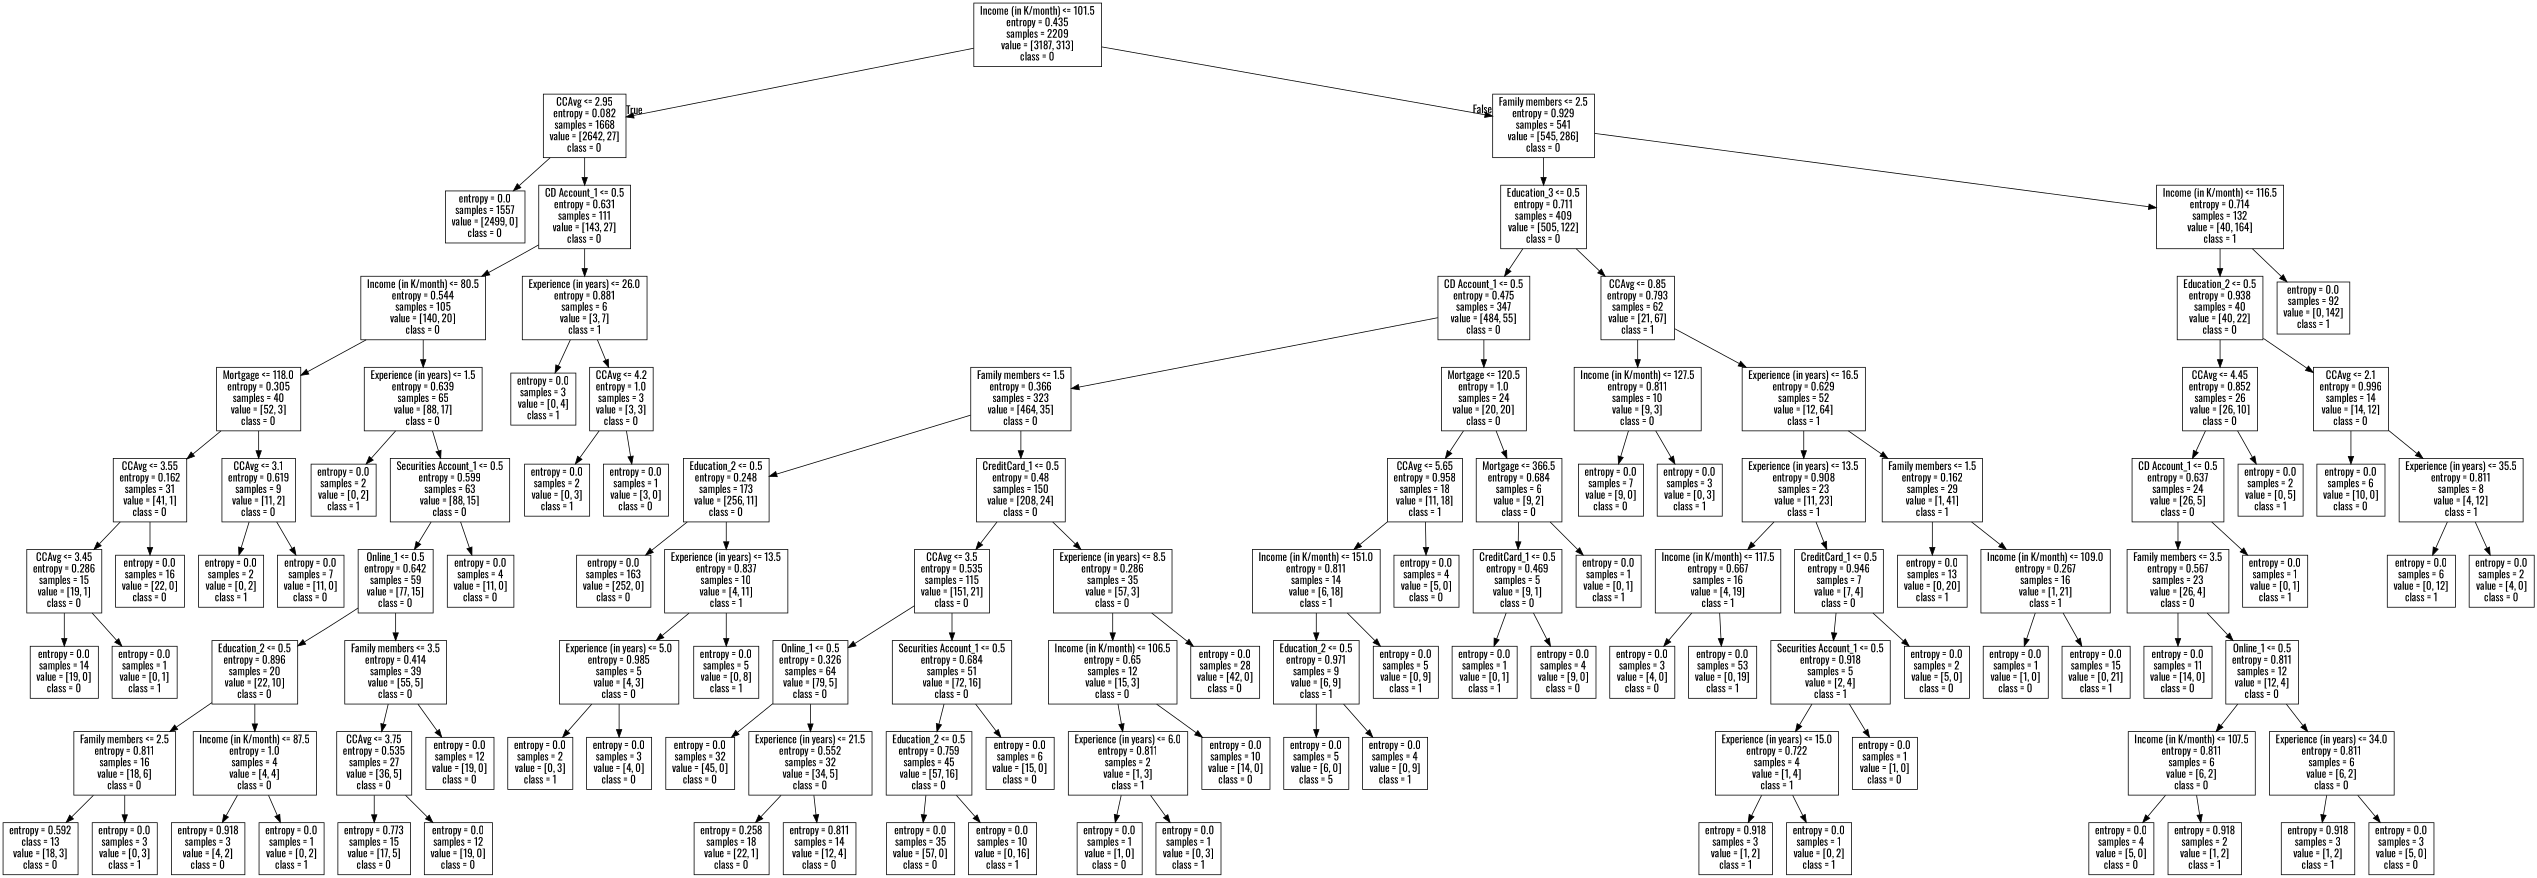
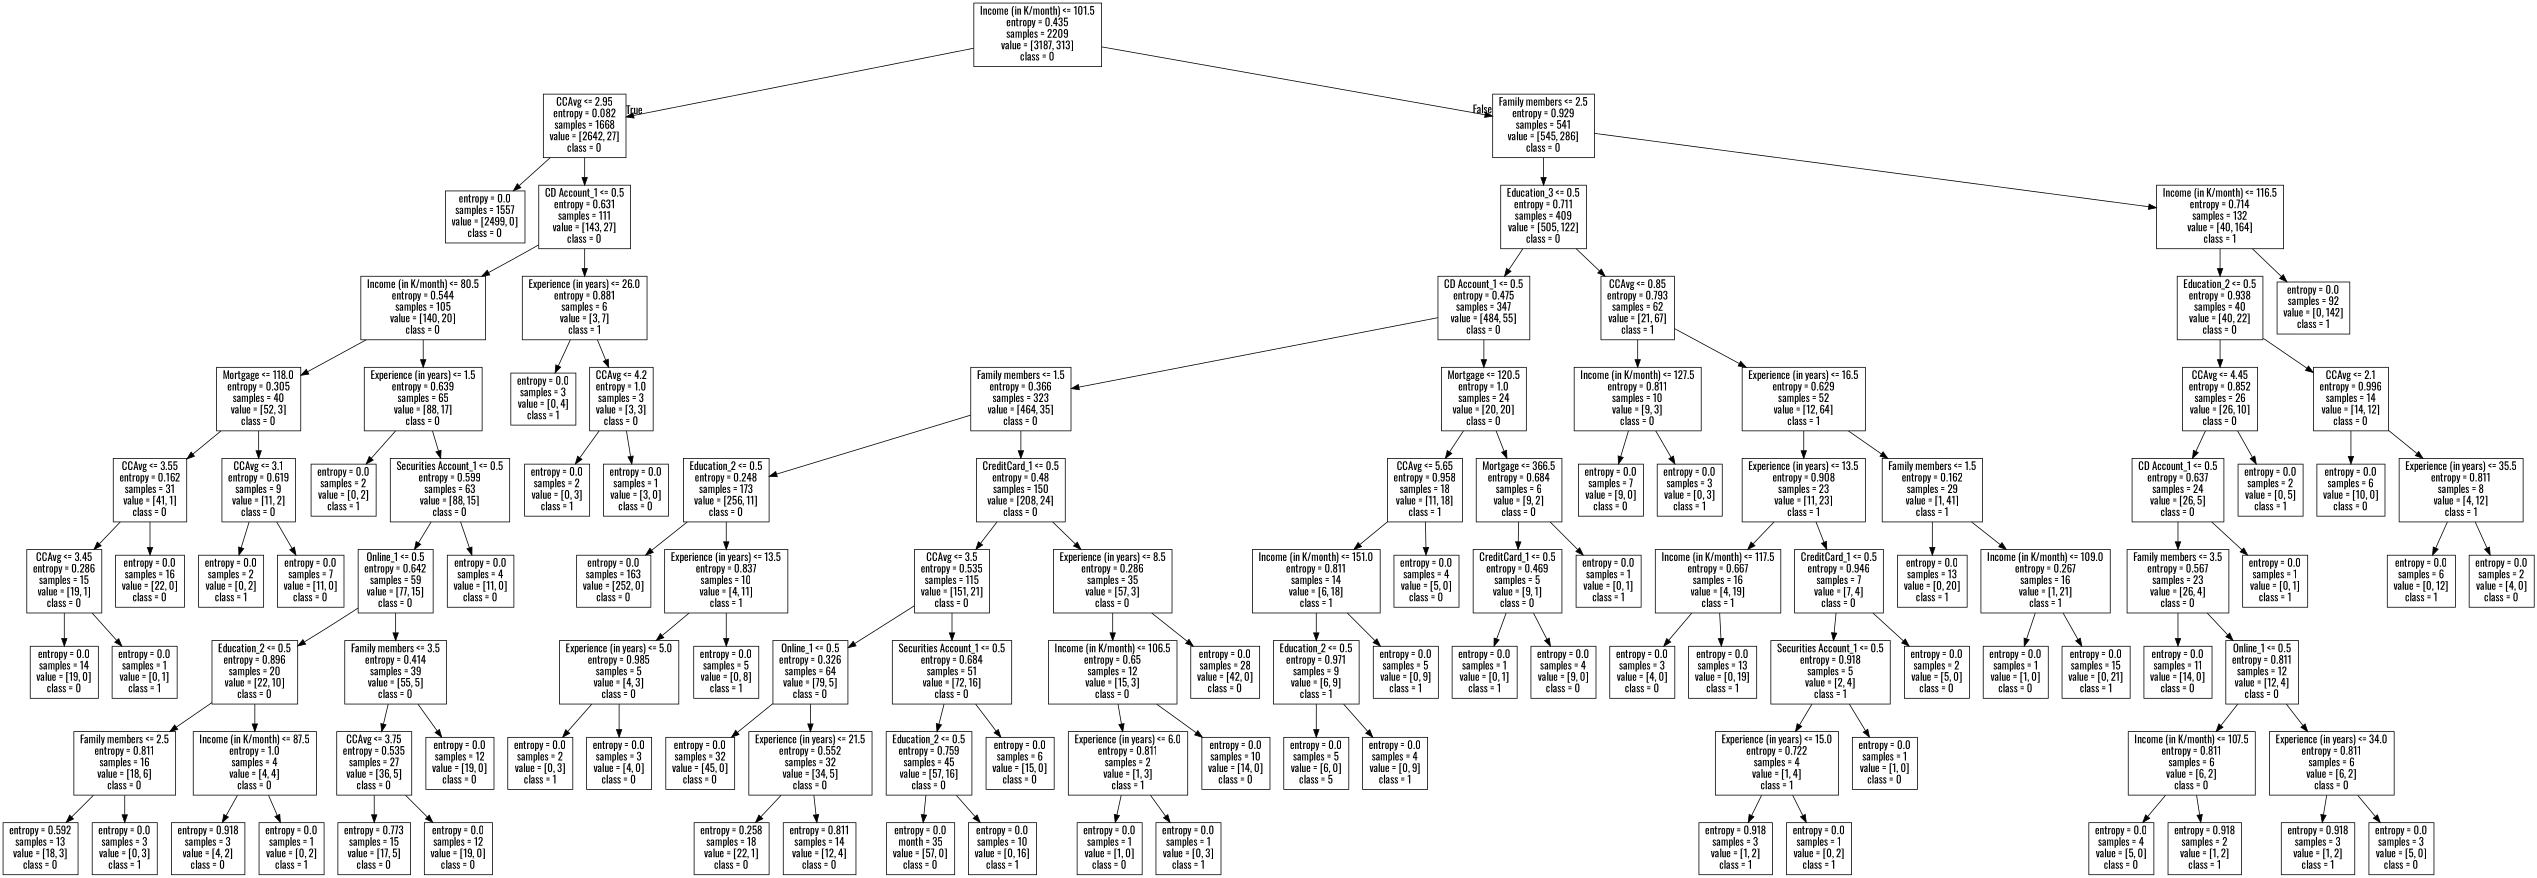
  digraph {
    fontname=Oswald
    node [fontname=Oswald shape=box]
    edge [fontname=Oswald]
    n1 [label="Income (in K/month) <= 101.5\nentropy = 0.435\nsamples = 2209\nvalue = [3187, 313]\nclass = 0"]
    n2 [label="CCAvg <= 2.95\nentropy = 0.082\nsamples = 1668\nvalue = [2642, 27]\nclass = 0"]
    n3 [label="Family members <= 2.5\nentropy = 0.929\nsamples = 541\nvalue = [545, 286]\nclass = 0"]
    n4 [label="entropy = 0.0\nsamples = 1557\nvalue = [2499, 0]\nclass = 0"]
    n5 [label="CD Account_1 <= 0.5\nentropy = 0.631\nsamples = 111\nvalue = [143, 27]\nclass = 0"]
    n6 [label="Education_3 <= 0.5\nentropy = 0.711\nsamples = 409\nvalue = [505, 122]\nclass = 0"]
    n7 [label="Income (in K/month) <= 116.5\nentropy = 0.714\nsamples = 132\nvalue = [40, 164]\nclass = 1"]
    n8 [label="Income (in K/month) <= 80.5\nentropy = 0.544\nsamples = 105\nvalue = [140, 20]\nclass = 0"]
    n9 [label="Experience (in years) <= 26.0\nentropy = 0.881\nsamples = 6\nvalue = [3, 7]\nclass = 1"]
    n10 [label="Mortgage <= 118.0\nentropy = 0.305\nsamples = 40\nvalue = [52, 3]\nclass = 0"]
    n11 [label="Experience (in years) <= 1.5\nentropy = 0.639\nsamples = 65\nvalue = [88, 17]\nclass = 0"]
    n12 [label="entropy = 0.0\nsamples = 3\nvalue = [0, 4]\nclass = 1"]
    n13 [label="CCAvg <= 4.2\nentropy = 1.0\nsamples = 3\nvalue = [3, 3]\nclass = 0"]
    n14 [label="CCAvg <= 3.55\nentropy = 0.162\nsamples = 31\nvalue = [41, 1]\nclass = 0"]
    n15 [label="CCAvg <= 3.1\nentropy = 0.619\nsamples = 9\nvalue = [11, 2]\nclass = 0"]
    n16 [label="entropy = 0.0\nsamples = 2\nvalue = [0, 2]\nclass = 1"]
    n17 [label="Securities Account_1 <= 0.5\nentropy = 0.599\nsamples = 63\nvalue = [88, 15]\nclass = 0"]
    n18 [label="CCAvg <= 3.45\nentropy = 0.286\nsamples = 15\nvalue = [19, 1]\nclass = 0"]
    n19 [label="entropy = 0.0\nsamples = 16\nvalue = [22, 0]\nclass = 0"]
    n20 [label="entropy = 0.0\nsamples = 2\nvalue = [0, 2]\nclass = 1"]
    n21 [label="entropy = 0.0\nsamples = 7\nvalue = [11, 0]\nclass = 0"]
    n22 [label="entropy = 0.0\nsamples = 14\nvalue = [19, 0]\nclass = 0"]
    n23 [label="entropy = 0.0\nsamples = 1\nvalue = [0, 1]\nclass = 1"]
    n24 [label="Online_1 <= 0.5\nentropy = 0.642\nsamples = 59\nvalue = [77, 15]\nclass = 0"]
    n25 [label="entropy = 0.0\nsamples = 4\nvalue = [11, 0]\nclass = 0"]
    n26 [label="Education_2 <= 0.5\nentropy = 0.896\nsamples = 20\nvalue = [22, 10]\nclass = 0"]
    n27 [label="Family members <= 3.5\nentropy = 0.414\nsamples = 39\nvalue = [55, 5]\nclass = 0"]
    n28 [label="Family members <= 2.5\nentropy = 0.811\nsamples = 16\nvalue = [18, 6]\nclass = 0"]
    n29 [label="Income (in K/month) <= 87.5\nentropy = 1.0\nsamples = 4\nvalue = [4, 4]\nclass = 0"]
    n30 [label="CCAvg <= 3.75\nentropy = 0.535\nsamples = 27\nvalue = [36, 5]\nclass = 0"]
    n31 [label="entropy = 0.0\nsamples = 12\nvalue = [19, 0]\nclass = 0"]
-   n32 [label="entropy = 0.592\nclass = 13\nvalue = [18, 3]\nclass = 0"]
+   n32 [label="entropy = 0.592\nsamples = 13\nvalue = [18, 3]\nclass = 0"]
    n33 [label="entropy = 0.0\nsamples = 3\nvalue = [0, 3]\nclass = 1"]
    n34 [label="entropy = 0.918\nsamples = 3\nvalue = [4, 2]\nclass = 0"]
    n35 [label="entropy = 0.0\nsamples = 1\nvalue = [0, 2]\nclass = 1"]
    n36 [label="entropy = 0.773\nsamples = 15\nvalue = [17, 5]\nclass = 0"]
    n37 [label="entropy = 0.0\nsamples = 12\nvalue = [19, 0]\nclass = 0"]
    n38 [label="entropy = 0.0\nsamples = 2\nvalue = [0, 3]\nclass = 1"]
    n39 [label="entropy = 0.0\nsamples = 1\nvalue = [3, 0]\nclass = 0"]
    n40 [label="CD Account_1 <= 0.5\nentropy = 0.475\nsamples = 347\nvalue = [484, 55]\nclass = 0"]
    n41 [label="CCAvg <= 0.85\nentropy = 0.793\nsamples = 62\nvalue = [21, 67]\nclass = 1"]
    n42 [label="Education_2 <= 0.5\nentropy = 0.938\nsamples = 40\nvalue = [40, 22]\nclass = 0"]
    n43 [label="entropy = 0.0\nsamples = 92\nvalue = [0, 142]\nclass = 1"]
    n44 [label="Family members <= 1.5\nentropy = 0.366\nsamples = 323\nvalue = [464, 35]\nclass = 0"]
    n45 [label="Mortgage <= 120.5\nentropy = 1.0\nsamples = 24\nvalue = [20, 20]\nclass = 0"]
    n46 [label="Income (in K/month) <= 127.5\nentropy = 0.811\nsamples = 10\nvalue = [9, 3]\nclass = 0"]
    n47 [label="Experience (in years) <= 16.5\nentropy = 0.629\nsamples = 52\nvalue = [12, 64]\nclass = 1"]
    n48 [label="Education_2 <= 0.5\nentropy = 0.248\nsamples = 173\nvalue = [256, 11]\nclass = 0"]
    n49 [label="CreditCard_1 <= 0.5\nentropy = 0.48\nsamples = 150\nvalue = [208, 24]\nclass = 0"]
    n50 [label="CCAvg <= 5.65\nentropy = 0.958\nsamples = 18\nvalue = [11, 18]\nclass = 1"]
    n51 [label="Mortgage <= 366.5\nentropy = 0.684\nsamples = 6\nvalue = [9, 2]\nclass = 0"]
    n52 [label="entropy = 0.0\nsamples = 163\nvalue = [252, 0]\nclass = 0"]
    n53 [label="Experience (in years) <= 13.5\nentropy = 0.837\nsamples = 10\nvalue = [4, 11]\nclass = 1"]
    n54 [label="CCAvg <= 3.5\nentropy = 0.535\nsamples = 115\nvalue = [151, 21]\nclass = 0"]
    n55 [label="Experience (in years) <= 8.5\nentropy = 0.286\nsamples = 35\nvalue = [57, 3]\nclass = 0"]
    n56 [label="Experience (in years) <= 5.0\nentropy = 0.985\nsamples = 5\nvalue = [4, 3]\nclass = 0"]
    n57 [label="entropy = 0.0\nsamples = 5\nvalue = [0, 8]\nclass = 1"]
    n58 [label="entropy = 0.0\nsamples = 2\nvalue = [0, 3]\nclass = 1"]
    n59 [label="entropy = 0.0\nsamples = 3\nvalue = [4, 0]\nclass = 0"]
    n60 [label="Online_1 <= 0.5\nentropy = 0.326\nsamples = 64\nvalue = [79, 5]\nclass = 0"]
    n61 [label="Securities Account_1 <= 0.5\nentropy = 0.684\nsamples = 51\nvalue = [72, 16]\nclass = 0"]
    n62 [label="Income (in K/month) <= 106.5\nentropy = 0.65\nsamples = 12\nvalue = [15, 3]\nclass = 0"]
    n63 [label="entropy = 0.0\nsamples = 28\nvalue = [42, 0]\nclass = 0"]
    n64 [label="entropy = 0.0\nsamples = 32\nvalue = [45, 0]\nclass = 0"]
    n65 [label="Experience (in years) <= 21.5\nentropy = 0.552\nsamples = 32\nvalue = [34, 5]\nclass = 0"]
    n66 [label="Education_2 <= 0.5\nentropy = 0.759\nsamples = 45\nvalue = [57, 16]\nclass = 0"]
    n67 [label="entropy = 0.0\nsamples = 6\nvalue = [15, 0]\nclass = 0"]
    n68 [label="entropy = 0.258\nsamples = 18\nvalue = [22, 1]\nclass = 0"]
    n69 [label="entropy = 0.811\nsamples = 14\nvalue = [12, 4]\nclass = 0"]
-   n70 [label="entropy = 0.0\nsamples = 35\nvalue = [57, 0]\nclass = 0"]
+   n70 [label="entropy = 0.0\nmonth = 35\nvalue = [57, 0]\nclass = 0"]
    n71 [label="entropy = 0.0\nsamples = 10\nvalue = [0, 16]\nclass = 1"]
    n72 [label="Experience (in years) <= 6.0\nentropy = 0.811\nsamples = 2\nvalue = [1, 3]\nclass = 1"]
    n73 [label="entropy = 0.0\nsamples = 10\nvalue = [14, 0]\nclass = 0"]
    n74 [label="entropy = 0.0\nsamples = 1\nvalue = [1, 0]\nclass = 0"]
    n75 [label="entropy = 0.0\nsamples = 1\nvalue = [0, 3]\nclass = 1"]
    n76 [label="Income (in K/month) <= 151.0\nentropy = 0.811\nsamples = 14\nvalue = [6, 18]\nclass = 1"]
    n77 [label="entropy = 0.0\nsamples = 4\nvalue = [5, 0]\nclass = 0"]
    n78 [label="CreditCard_1 <= 0.5\nentropy = 0.469\nsamples = 5\nvalue = [9, 1]\nclass = 0"]
    n79 [label="entropy = 0.0\nsamples = 1\nvalue = [0, 1]\nclass = 1"]
    n80 [label="Education_2 <= 0.5\nentropy = 0.971\nsamples = 9\nvalue = [6, 9]\nclass = 1"]
    n81 [label="entropy = 0.0\nsamples = 5\nvalue = [0, 9]\nclass = 1"]
    n82 [label="entropy = 0.0\nsamples = 5\nvalue = [6, 0]\nclass = 5"]
    n83 [label="entropy = 0.0\nsamples = 4\nvalue = [0, 9]\nclass = 1"]
    n84 [label="entropy = 0.0\nsamples = 1\nvalue = [0, 1]\nclass = 1"]
    n85 [label="entropy = 0.0\nsamples = 4\nvalue = [9, 0]\nclass = 0"]
    n86 [label="entropy = 0.0\nsamples = 7\nvalue = [9, 0]\nclass = 0"]
    n87 [label="entropy = 0.0\nsamples = 3\nvalue = [0, 3]\nclass = 1"]
    n88 [label="Experience (in years) <= 13.5\nentropy = 0.908\nsamples = 23\nvalue = [11, 23]\nclass = 1"]
    n89 [label="Family members <= 1.5\nentropy = 0.162\nsamples = 29\nvalue = [1, 41]\nclass = 1"]
    n90 [label="Income (in K/month) <= 117.5\nentropy = 0.667\nsamples = 16\nvalue = [4, 19]\nclass = 1"]
    n91 [label="CreditCard_1 <= 0.5\nentropy = 0.946\nsamples = 7\nvalue = [7, 4]\nclass = 0"]
    n92 [label="entropy = 0.0\nsamples = 13\nvalue = [0, 20]\nclass = 1"]
    n93 [label="Income (in K/month) <= 109.0\nentropy = 0.267\nsamples = 16\nvalue = [1, 21]\nclass = 1"]
    n94 [label="entropy = 0.0\nsamples = 3\nvalue = [4, 0]\nclass = 0"]
-   n95 [label="entropy = 0.0\nsamples = 53\nvalue = [0, 19]\nclass = 1"]
+   n95 [label="entropy = 0.0\nsamples = 13\nvalue = [0, 19]\nclass = 1"]
    n96 [label="Securities Account_1 <= 0.5\nentropy = 0.918\nsamples = 5\nvalue = [2, 4]\nclass = 1"]
    n97 [label="entropy = 0.0\nsamples = 2\nvalue = [5, 0]\nclass = 0"]
    n98 [label="Experience (in years) <= 15.0\nentropy = 0.722\nsamples = 4\nvalue = [1, 4]\nclass = 1"]
    n99 [label="entropy = 0.0\nsamples = 1\nvalue = [1, 0]\nclass = 0"]
    n100 [label="entropy = 0.918\nsamples = 3\nvalue = [1, 2]\nclass = 1"]
    n101 [label="entropy = 0.0\nsamples = 1\nvalue = [0, 2]\nclass = 1"]
    n102 [label="entropy = 0.0\nsamples = 1\nvalue = [1, 0]\nclass = 0"]
    n103 [label="entropy = 0.0\nsamples = 15\nvalue = [0, 21]\nclass = 1"]
    n104 [label="CCAvg <= 4.45\nentropy = 0.852\nsamples = 26\nvalue = [26, 10]\nclass = 0"]
    n105 [label="CCAvg <= 2.1\nentropy = 0.996\nsamples = 14\nvalue = [14, 12]\nclass = 0"]
    n106 [label="CD Account_1 <= 0.5\nentropy = 0.637\nsamples = 24\nvalue = [26, 5]\nclass = 0"]
    n107 [label="entropy = 0.0\nsamples = 2\nvalue = [0, 5]\nclass = 1"]
    n108 [label="entropy = 0.0\nsamples = 6\nvalue = [10, 0]\nclass = 0"]
    n109 [label="Experience (in years) <= 35.5\nentropy = 0.811\nsamples = 8\nvalue = [4, 12]\nclass = 1"]
    n110 [label="Family members <= 3.5\nentropy = 0.567\nsamples = 23\nvalue = [26, 4]\nclass = 0"]
    n111 [label="entropy = 0.0\nsamples = 1\nvalue = [0, 1]\nclass = 1"]
    n112 [label="entropy = 0.0\nsamples = 11\nvalue = [14, 0]\nclass = 0"]
    n113 [label="Online_1 <= 0.5\nentropy = 0.811\nsamples = 12\nvalue = [12, 4]\nclass = 0"]
    n114 [label="Income (in K/month) <= 107.5\nentropy = 0.811\nsamples = 6\nvalue = [6, 2]\nclass = 0"]
    n115 [label="Experience (in years) <= 34.0\nentropy = 0.811\nsamples = 6\nvalue = [6, 2]\nclass = 0"]
    n116 [label="entropy = 0.0\nsamples = 4\nvalue = [5, 0]\nclass = 0"]
    n117 [label="entropy = 0.918\nsamples = 2\nvalue = [1, 2]\nclass = 1"]
    n118 [label="entropy = 0.918\nsamples = 3\nvalue = [1, 2]\nclass = 1"]
    n119 [label="entropy = 0.0\nsamples = 3\nvalue = [5, 0]\nclass = 0"]
    n120 [label="entropy = 0.0\nsamples = 6\nvalue = [0, 12]\nclass = 1"]
    n121 [label="entropy = 0.0\nsamples = 2\nvalue = [4, 0]\nclass = 0"]
    n1 -> n2 [headlabel=True labelangle=45 labeldistance=2.5]
    n1 -> n3 [headlabel=False labelangle=-45 labeldistance=2.5]
    n2 -> n4
    n2 -> n5
    n3 -> n6
    n3 -> n7
    n5 -> n8
    n5 -> n9
    n6 -> n40
    n6 -> n41
    n7 -> n42
    n7 -> n43
    n8 -> n10
    n8 -> n11
    n9 -> n12
    n9 -> n13
    n10 -> n14
    n10 -> n15
    n11 -> n16
    n11 -> n17
    n13 -> n38
    n13 -> n39
    n14 -> n18
    n14 -> n19
    n15 -> n20
    n15 -> n21
    n17 -> n24
    n17 -> n25
    n18 -> n22
    n18 -> n23
    n24 -> n26
    n24 -> n27
    n26 -> n28
    n26 -> n29
    n27 -> n30
    n27 -> n31
    n28 -> n32
    n28 -> n33
    n29 -> n34
    n29 -> n35
    n30 -> n36
    n30 -> n37
    n40 -> n44
    n40 -> n45
    n41 -> n46
    n41 -> n47
    n42 -> n104
    n42 -> n105
    n44 -> n48
    n44 -> n49
    n45 -> n50
    n45 -> n51
    n46 -> n86
    n46 -> n87
    n47 -> n88
    n47 -> n89
    n48 -> n52
    n48 -> n53
    n49 -> n54
    n49 -> n55
    n50 -> n76
    n50 -> n77
    n51 -> n78
    n51 -> n79
    n53 -> n56
    n53 -> n57
    n54 -> n60
    n54 -> n61
    n55 -> n62
    n55 -> n63
    n56 -> n58
    n56 -> n59
    n60 -> n64
    n60 -> n65
    n61 -> n66
    n61 -> n67
    n62 -> n72
    n62 -> n73
    n65 -> n68
    n65 -> n69
    n66 -> n70
    n66 -> n71
    n72 -> n74
    n72 -> n75
    n76 -> n80
    n76 -> n81
    n78 -> n84
    n78 -> n85
    n80 -> n82
    n80 -> n83
    n88 -> n90
    n88 -> n91
    n89 -> n92
    n89 -> n93
    n90 -> n94
    n90 -> n95
    n91 -> n96
    n91 -> n97
    n93 -> n102
    n93 -> n103
    n96 -> n98
    n96 -> n99
    n98 -> n100
    n98 -> n101
    n104 -> n106
    n104 -> n107
    n105 -> n108
    n105 -> n109
    n106 -> n110
    n106 -> n111
    n109 -> n120
    n109 -> n121
    n110 -> n112
    n110 -> n113
    n113 -> n114
    n113 -> n115
    n114 -> n116
    n114 -> n117
    n115 -> n118
    n115 -> n119
  }
